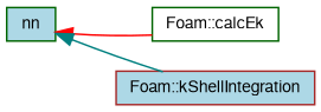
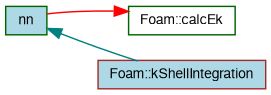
  digraph {
    rankdir=LR
    node [color=darkgreen fillcolor=lightblue fontname=FreeSans fontsize=10 shape=record style=filled]
    edge [dir=back fontname=FreeSans fontsize=10 labelfontname=FreeSans labelfontsize=10 style=solid]
    n1 [fontcolor=black height=0.2 label=nn width=0.4]
    n2 [fillcolor=white height=0.2 label="Foam::calcEk" width=0.4]
    n3 [color=brown height=0.2 label="Foam::kShellIntegration" width=0.4]
-   n1 -> n2 [color=red]
+   n2 -> n1 [color=red]
    n1 -> n3 [color=teal]
  }
